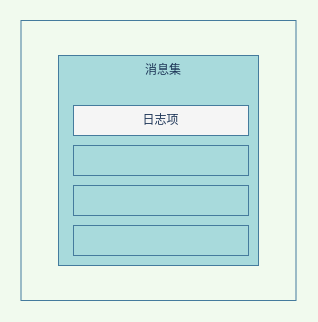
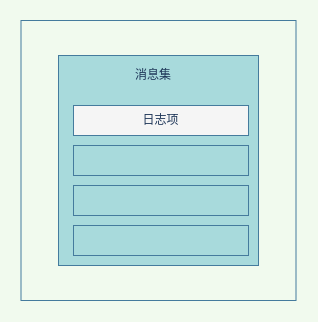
  <mxCell id="0" />
  <mxCell id="1" parent="0" />
  <mxCell id="2" value="" style="rounded=0;whiteSpace=wrap;html=1;sketch=0;fontColor=#1D3557;strokeColor=#457B9D;fillColor=none;" vertex="1" parent="1"><mxGeometry x="20.5" y="20" width="275" height="280" as="geometry" /></mxCell>
  <mxCell id="3" value="" style="rounded=0;whiteSpace=wrap;html=1;fillColor=#A8DADC;strokeColor=#457B9D;fontColor=#1D3557;" vertex="1" parent="1"><mxGeometry x="58" y="55" width="200" height="210" as="geometry" /></mxCell>
- <mxCell id="4" value="消息集" style="text;html=1;strokeColor=none;fillColor=none;align=center;verticalAlign=middle;whiteSpace=wrap;rounded=0;sketch=0;fontColor=#1D3557;" vertex="1" parent="1"><mxGeometry x="143" y="60" width="40" height="20" as="geometry" /></mxCell>
+ <mxCell id="4" value="消息集" style="text;html=1;strokeColor=none;fillColor=none;align=center;verticalAlign=middle;whiteSpace=wrap;rounded=0;sketch=0;fontColor=#1D3557;" vertex="1" parent="1"><mxGeometry x="133" y="65" width="40" height="20" as="geometry" /></mxCell>
  <mxCell id="5" value="日志项" style="rounded=0;whiteSpace=wrap;html=1;sketch=0;fontColor=#1D3557;strokeColor=#457B9D;fillColor=#f5f5f5;" vertex="1" parent="1"><mxGeometry x="73" y="105" width="175" height="30" as="geometry" /></mxCell>
  <mxCell id="6" value="" style="rounded=0;whiteSpace=wrap;html=1;sketch=0;fontColor=#1D3557;strokeColor=#457B9D;fillColor=#A8DADC;" vertex="1" parent="1"><mxGeometry x="73" y="145" width="175" height="30" as="geometry" /></mxCell>
  <mxCell id="7" value="" style="rounded=0;whiteSpace=wrap;html=1;sketch=0;fontColor=#1D3557;strokeColor=#457B9D;fillColor=#A8DADC;" vertex="1" parent="1"><mxGeometry x="73" y="185" width="175" height="30" as="geometry" /></mxCell>
  <mxCell id="8" value="" style="rounded=0;whiteSpace=wrap;html=1;sketch=0;fontColor=#1D3557;strokeColor=#457B9D;fillColor=#A8DADC;" vertex="1" parent="1"><mxGeometry x="73" y="225" width="175" height="30" as="geometry" /></mxCell>
